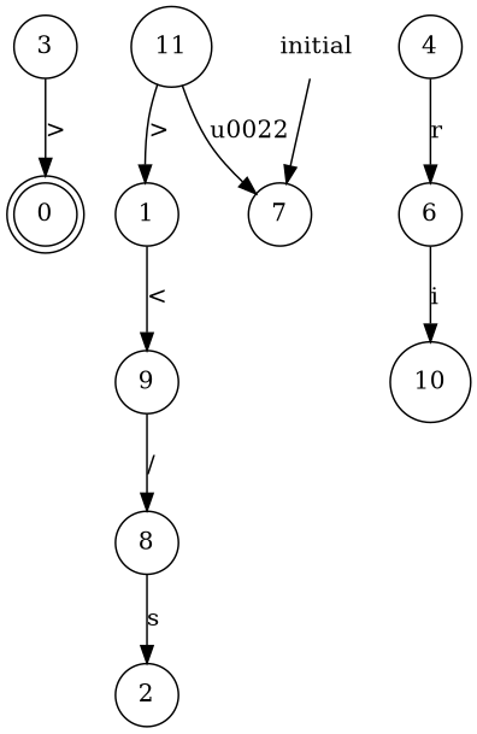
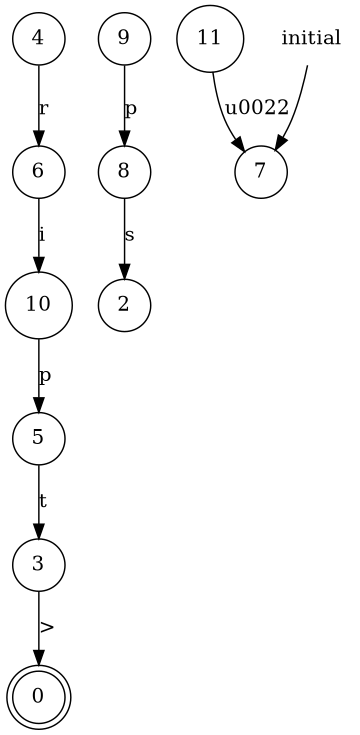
  digraph {
    rankdir=TB
    node [shape=circle]
    0 [shape=doublecircle]
-   1
    9
    8
    2
    4
    6
    10
    3
+   5
    11
    7
    initial [shape=plaintext]
-   1 -> 9 [label="<"]
-   9 -> 8 [label="/"]
+   9 -> 8 [label=p]
    8 -> 2 [label=s]
    4 -> 6 [label=r]
    6 -> 10 [label=i]
+   10 -> 5 [label=p]
    3 -> 0 [label=">"]
-   11 -> 1 [label=">"]
+   5 -> 3 [label=t]
    11 -> 7 [label="\u0022"]
    initial -> 7
  }
